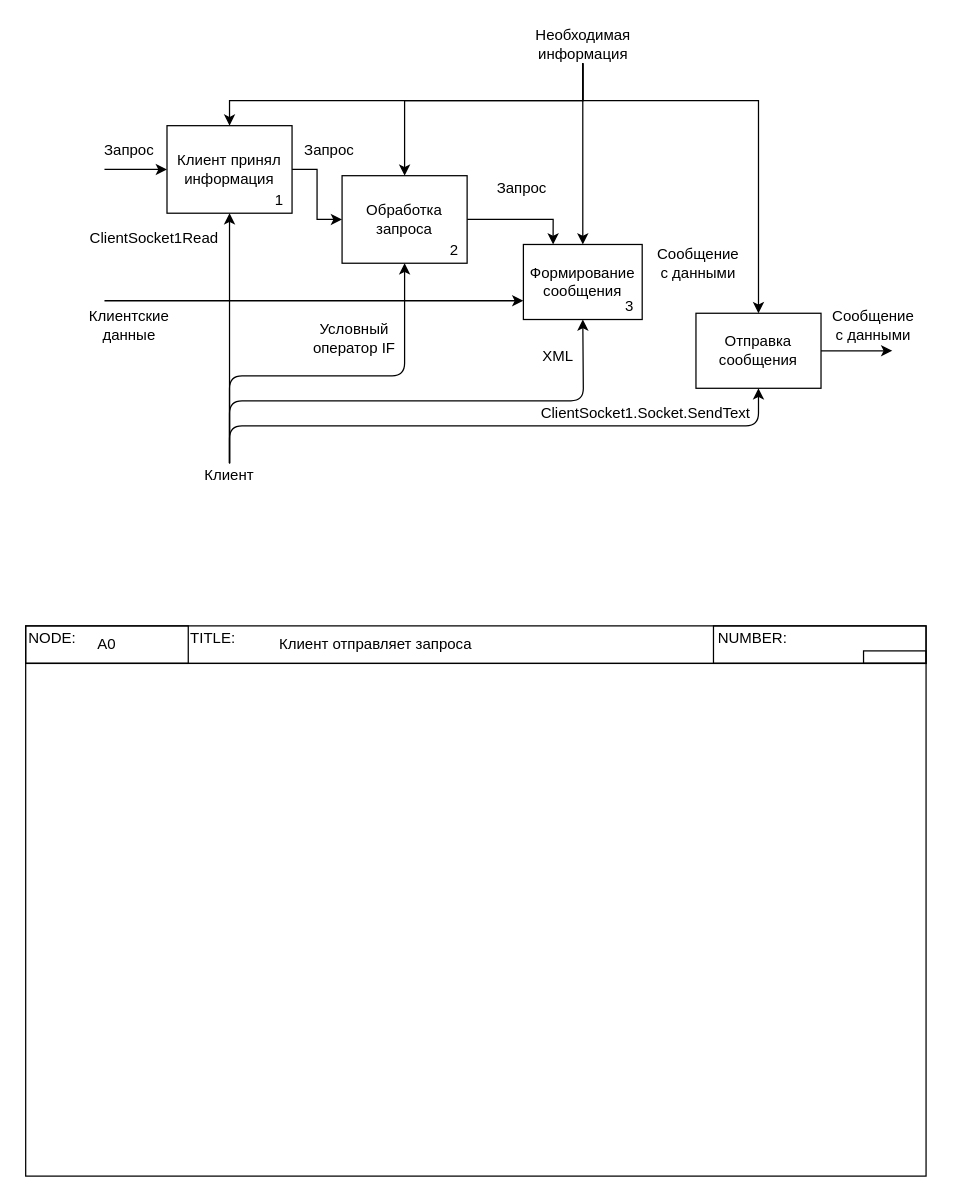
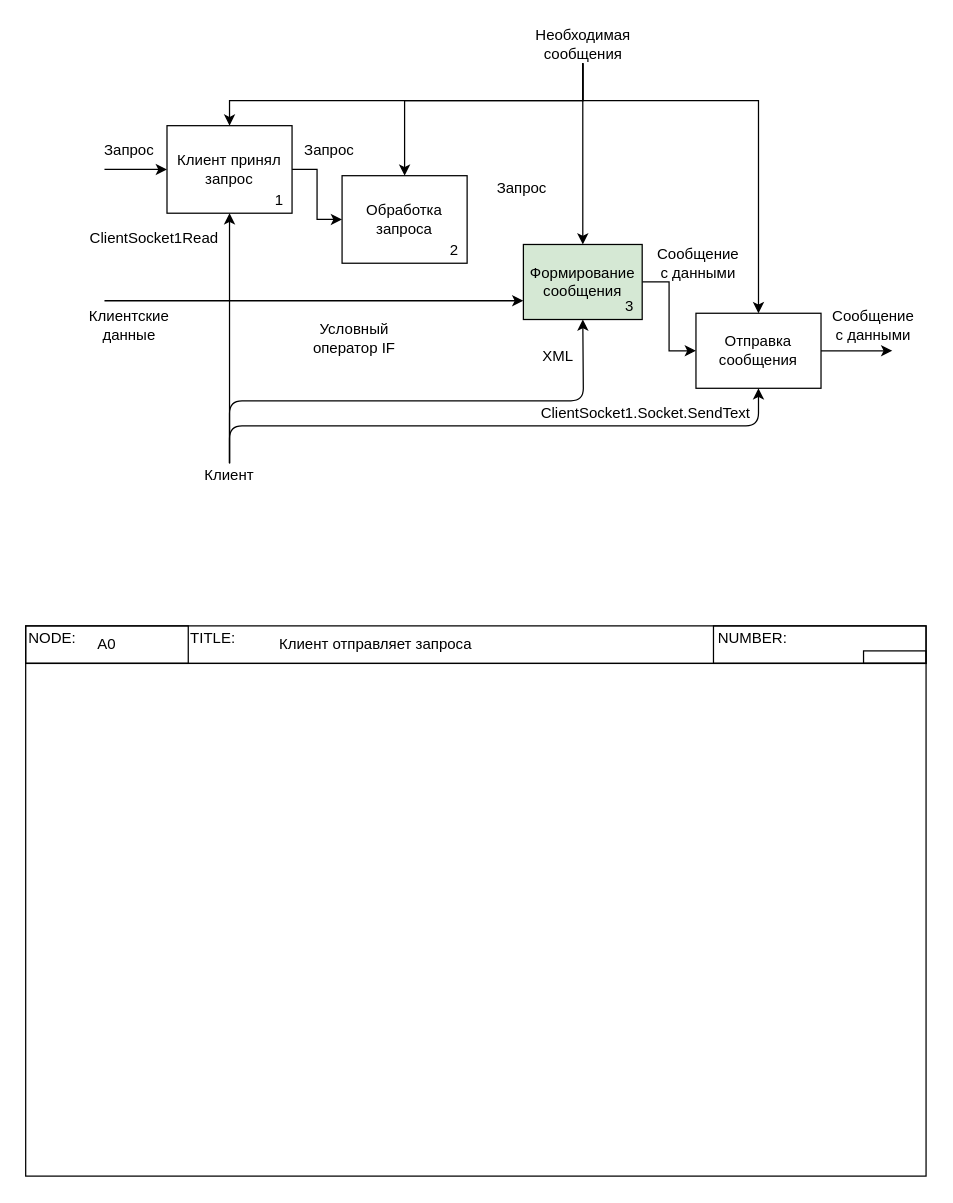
  <mxCell id="0" />
  <mxCell id="1" parent="0" />
  <mxCell id="2" style="edgeStyle=orthogonalEdgeStyle;rounded=0;orthogonalLoop=1;jettySize=auto;html=1;exitX=1;exitY=0.5;exitDx=0;exitDy=0;entryX=0;entryY=0.5;entryDx=0;entryDy=0;" parent="1" source="3" target="11" edge="1"><mxGeometry relative="1" as="geometry" /></mxCell>
- <mxCell id="3" value="Клиент принял информация" style="rounded=0;whiteSpace=wrap;html=1;" parent="1" vertex="1"><mxGeometry x="133" y="100" width="100" height="70" as="geometry" /></mxCell>
+ <mxCell id="3" value="Клиент принял запрос" style="rounded=0;whiteSpace=wrap;html=1;" parent="1" vertex="1"><mxGeometry x="133" y="100" width="100" height="70" as="geometry" /></mxCell>
  <mxCell id="4" value="1" style="text;html=1;strokeColor=none;fillColor=none;align=center;verticalAlign=middle;whiteSpace=wrap;rounded=0;" parent="1" vertex="1"><mxGeometry x="213" y="150" width="20" height="20" as="geometry" /></mxCell>
- <mxCell id="6" value="Формирование сообщения" style="rounded=0;whiteSpace=wrap;html=1;" parent="1" vertex="1"><mxGeometry x="418" y="195" width="95" height="60" as="geometry" /></mxCell>
+ <mxCell id="5" style="edgeStyle=orthogonalEdgeStyle;rounded=0;orthogonalLoop=1;jettySize=auto;html=1;exitX=1;exitY=0.5;exitDx=0;exitDy=0;entryX=0;entryY=0.5;entryDx=0;entryDy=0;" parent="1" source="6" target="9" edge="1"><mxGeometry relative="1" as="geometry" /></mxCell>
+ <mxCell id="6" value="Формирование сообщения" style="rounded=0;whiteSpace=wrap;html=1;fillColor=#d5e8d4;" parent="1" vertex="1"><mxGeometry x="418" y="195" width="95" height="60" as="geometry" /></mxCell>
  <mxCell id="7" value="3" style="text;html=1;strokeColor=none;fillColor=none;align=center;verticalAlign=middle;whiteSpace=wrap;rounded=0;" parent="1" vertex="1"><mxGeometry x="493" y="235" width="20" height="20" as="geometry" /></mxCell>
  <mxCell id="8" style="edgeStyle=orthogonalEdgeStyle;rounded=0;orthogonalLoop=1;jettySize=auto;html=1;exitX=1;exitY=0.5;exitDx=0;exitDy=0;" parent="1" source="9" edge="1"><mxGeometry relative="1" as="geometry"><mxPoint x="713" y="280" as="targetPoint" /></mxGeometry></mxCell>
  <mxCell id="9" value="Отправка сообщения" style="rounded=0;whiteSpace=wrap;html=1;" parent="1" vertex="1"><mxGeometry x="556" y="250" width="100" height="60" as="geometry" /></mxCell>
- <mxCell id="10" style="edgeStyle=orthogonalEdgeStyle;rounded=0;orthogonalLoop=1;jettySize=auto;html=1;exitX=1;exitY=0.5;exitDx=0;exitDy=0;entryX=0.25;entryY=0;entryDx=0;entryDy=0;" parent="1" source="11" target="6" edge="1"><mxGeometry relative="1" as="geometry" /></mxCell>
  <mxCell id="11" value="Обработка запроса" style="rounded=0;whiteSpace=wrap;html=1;" parent="1" vertex="1"><mxGeometry x="273" y="140" width="100" height="70" as="geometry" /></mxCell>
  <mxCell id="12" value="Сообщение с данными" style="text;html=1;strokeColor=none;fillColor=none;align=center;verticalAlign=middle;whiteSpace=wrap;rounded=0;" parent="1" vertex="1"><mxGeometry x="523" y="195" width="70" height="30" as="geometry" /></mxCell>
  <mxCell id="13" value="Клиентские данные" style="text;html=1;strokeColor=none;fillColor=none;align=center;verticalAlign=middle;whiteSpace=wrap;rounded=0;" parent="1" vertex="1"><mxGeometry x="68" y="245" width="70" height="30" as="geometry" /></mxCell>
  <mxCell id="14" value="" style="endArrow=classic;html=1;entryX=0;entryY=0.75;entryDx=0;entryDy=0;" parent="1" target="6" edge="1"><mxGeometry width="50" height="50" relative="1" as="geometry"><mxPoint x="83" y="240" as="sourcePoint" /><mxPoint x="103" y="150" as="targetPoint" /></mxGeometry></mxCell>
  <mxCell id="15" value="2" style="text;html=1;strokeColor=none;fillColor=none;align=center;verticalAlign=middle;whiteSpace=wrap;rounded=0;" parent="1" vertex="1"><mxGeometry x="353" y="190" width="20" height="20" as="geometry" /></mxCell>
  <mxCell id="16" value="Клиент" style="text;html=1;strokeColor=none;fillColor=none;align=center;verticalAlign=middle;whiteSpace=wrap;rounded=0;" parent="1" vertex="1"><mxGeometry x="163" y="370" width="40" height="20" as="geometry" /></mxCell>
  <mxCell id="17" value="" style="rounded=0;whiteSpace=wrap;html=1;fillColor=none;" parent="1" vertex="1"><mxGeometry x="20" y="530" width="720" height="410" as="geometry" /></mxCell>
  <mxCell id="18" value="" style="rounded=0;whiteSpace=wrap;html=1;fillColor=none;" parent="1" vertex="1"><mxGeometry x="20" y="500" width="720" height="30" as="geometry" /></mxCell>
  <mxCell id="19" value="" style="rounded=0;whiteSpace=wrap;html=1;fillColor=none;" parent="1" vertex="1"><mxGeometry x="570" y="500" width="170" height="30" as="geometry" /></mxCell>
  <mxCell id="20" value="" style="rounded=0;whiteSpace=wrap;html=1;fillColor=none;" parent="1" vertex="1"><mxGeometry x="20" y="500" width="130" height="30" as="geometry" /></mxCell>
  <mxCell id="21" value="NODE:" style="text;html=1;strokeColor=none;fillColor=none;align=center;verticalAlign=middle;whiteSpace=wrap;rounded=0;" parent="1" vertex="1"><mxGeometry x="20" y="500" width="43" height="20" as="geometry" /></mxCell>
  <mxCell id="22" value="A0" style="text;html=1;strokeColor=none;fillColor=none;align=center;verticalAlign=middle;whiteSpace=wrap;rounded=0;" parent="1" vertex="1"><mxGeometry x="65" y="505" width="40" height="20" as="geometry" /></mxCell>
  <mxCell id="23" value="TITLE:" style="text;html=1;strokeColor=none;fillColor=none;align=center;verticalAlign=middle;whiteSpace=wrap;rounded=0;" parent="1" vertex="1"><mxGeometry x="150" y="500" width="40" height="20" as="geometry" /></mxCell>
  <mxCell id="24" value="NUMBER:" style="text;html=1;strokeColor=none;fillColor=none;align=center;verticalAlign=middle;whiteSpace=wrap;rounded=0;" parent="1" vertex="1"><mxGeometry x="570" y="500" width="63" height="20" as="geometry" /></mxCell>
  <mxCell id="25" value="" style="rounded=0;whiteSpace=wrap;html=1;fillColor=none;" parent="1" vertex="1"><mxGeometry x="690" y="520" width="50" height="10" as="geometry" /></mxCell>
  <mxCell id="26" value="Клиент отправляет запроса" style="text;html=1;strokeColor=none;fillColor=none;align=center;verticalAlign=middle;whiteSpace=wrap;rounded=0;shadow=0;" parent="1" vertex="1"><mxGeometry x="190" y="505" width="220" height="20" as="geometry" /></mxCell>
  <mxCell id="27" value="" style="endArrow=classic;html=1;entryX=0;entryY=0.5;entryDx=0;entryDy=0;" parent="1" target="3" edge="1"><mxGeometry width="50" height="50" relative="1" as="geometry"><mxPoint x="83" y="135" as="sourcePoint" /><mxPoint x="523" y="250" as="targetPoint" /></mxGeometry></mxCell>
  <mxCell id="28" value="Запрос" style="text;html=1;strokeColor=none;fillColor=none;align=center;verticalAlign=middle;whiteSpace=wrap;rounded=0;" parent="1" vertex="1"><mxGeometry x="83" y="110" width="40" height="20" as="geometry" /></mxCell>
  <mxCell id="29" value="Запрос" style="text;html=1;strokeColor=none;fillColor=none;align=center;verticalAlign=middle;whiteSpace=wrap;rounded=0;" parent="1" vertex="1"><mxGeometry x="387" y="130" width="60" height="40" as="geometry" /></mxCell>
- <mxCell id="30" value="Необходимая информация" style="text;html=1;strokeColor=none;fillColor=none;align=center;verticalAlign=middle;whiteSpace=wrap;rounded=0;" parent="1" vertex="1"><mxGeometry x="425.5" y="20" width="80" height="30" as="geometry" /></mxCell>
+ <mxCell id="30" value="Необходимая сообщения" style="text;html=1;strokeColor=none;fillColor=none;align=center;verticalAlign=middle;whiteSpace=wrap;rounded=0;" parent="1" vertex="1"><mxGeometry x="425.5" y="20" width="80" height="30" as="geometry" /></mxCell>
  <mxCell id="31" style="edgeStyle=orthogonalEdgeStyle;rounded=0;orthogonalLoop=1;jettySize=auto;html=1;exitX=0.5;exitY=1;exitDx=0;exitDy=0;entryX=0.5;entryY=0;entryDx=0;entryDy=0;" parent="1" target="11" edge="1"><mxGeometry relative="1" as="geometry"><mxPoint x="465.5" y="50" as="sourcePoint" /><Array as="points"><mxPoint x="465" y="80" /><mxPoint x="323" y="80" /></Array></mxGeometry></mxCell>
  <mxCell id="32" style="edgeStyle=orthogonalEdgeStyle;rounded=0;orthogonalLoop=1;jettySize=auto;html=1;exitX=0.5;exitY=1;exitDx=0;exitDy=0;entryX=0.5;entryY=0;entryDx=0;entryDy=0;" parent="1" target="3" edge="1"><mxGeometry relative="1" as="geometry"><mxPoint x="465.5" y="50" as="sourcePoint" /><Array as="points"><mxPoint x="465" y="80" /><mxPoint x="183" y="80" /></Array></mxGeometry></mxCell>
  <mxCell id="33" style="edgeStyle=orthogonalEdgeStyle;rounded=0;orthogonalLoop=1;jettySize=auto;html=1;exitX=0.5;exitY=1;exitDx=0;exitDy=0;" parent="1" target="9" edge="1"><mxGeometry relative="1" as="geometry"><mxPoint x="465.5" y="50" as="sourcePoint" /><Array as="points"><mxPoint x="465" y="80" /><mxPoint x="606" y="80" /></Array></mxGeometry></mxCell>
  <mxCell id="34" style="edgeStyle=orthogonalEdgeStyle;rounded=0;orthogonalLoop=1;jettySize=auto;html=1;exitX=0.5;exitY=1;exitDx=0;exitDy=0;entryX=0.5;entryY=0;entryDx=0;entryDy=0;" parent="1" target="6" edge="1"><mxGeometry relative="1" as="geometry"><mxPoint x="465.5" y="50" as="sourcePoint" /><Array as="points"><mxPoint x="465" y="60" /><mxPoint x="465" y="60" /></Array></mxGeometry></mxCell>
  <mxCell id="35" value="Запрос" style="text;html=1;strokeColor=none;fillColor=none;align=center;verticalAlign=middle;whiteSpace=wrap;rounded=0;" parent="1" vertex="1"><mxGeometry x="243" y="110" width="40" height="20" as="geometry" /></mxCell>
  <mxCell id="36" value="&lt;span style=&quot;text-align: left&quot;&gt;ClientSocket1Read&lt;/span&gt;" style="text;html=1;strokeColor=none;fillColor=none;align=center;verticalAlign=middle;whiteSpace=wrap;rounded=0;" parent="1" vertex="1"><mxGeometry x="68" y="180" width="110" height="20" as="geometry" /></mxCell>
  <mxCell id="37" value="" style="endArrow=classic;html=1;entryX=0.5;entryY=1;entryDx=0;entryDy=0;" parent="1" target="9" edge="1"><mxGeometry width="50" height="50" relative="1" as="geometry"><mxPoint x="183" y="370" as="sourcePoint" /><mxPoint x="363" y="200" as="targetPoint" /><Array as="points"><mxPoint x="183" y="340" /><mxPoint x="606" y="340" /></Array></mxGeometry></mxCell>
  <mxCell id="38" value="ClientSocket1.Socket.SendText" style="text;html=1;strokeColor=none;fillColor=none;align=center;verticalAlign=middle;whiteSpace=wrap;rounded=0;" parent="1" vertex="1"><mxGeometry x="425.5" y="320" width="180" height="20" as="geometry" /></mxCell>
  <mxCell id="39" value="XML" style="text;html=1;strokeColor=none;fillColor=none;align=center;verticalAlign=middle;whiteSpace=wrap;rounded=0;" parent="1" vertex="1"><mxGeometry x="425.5" y="275" width="40" height="20" as="geometry" /></mxCell>
  <mxCell id="40" value="" style="endArrow=classic;html=1;entryX=0.5;entryY=1;entryDx=0;entryDy=0;" parent="1" target="6" edge="1"><mxGeometry width="50" height="50" relative="1" as="geometry"><mxPoint x="183" y="370" as="sourcePoint" /><mxPoint x="353" y="200" as="targetPoint" /><Array as="points"><mxPoint x="183" y="320" /><mxPoint x="466" y="320" /></Array></mxGeometry></mxCell>
  <mxCell id="41" value="" style="endArrow=classic;html=1;entryX=0.5;entryY=1;entryDx=0;entryDy=0;" parent="1" target="3" edge="1"><mxGeometry width="50" height="50" relative="1" as="geometry"><mxPoint x="183" y="370" as="sourcePoint" /><mxPoint x="353" y="200" as="targetPoint" /></mxGeometry></mxCell>
- <mxCell id="42" value="" style="endArrow=classic;html=1;exitX=0.5;exitY=0;exitDx=0;exitDy=0;entryX=0.5;entryY=1;entryDx=0;entryDy=0;" parent="1" source="16" target="11" edge="1"><mxGeometry width="50" height="50" relative="1" as="geometry"><mxPoint x="303" y="250" as="sourcePoint" /><mxPoint x="353" y="200" as="targetPoint" /><Array as="points"><mxPoint x="183" y="300" /><mxPoint x="323" y="300" /></Array></mxGeometry></mxCell>
  <mxCell id="43" value="Условный оператор IF" style="text;html=1;strokeColor=none;fillColor=none;align=center;verticalAlign=middle;whiteSpace=wrap;rounded=0;" parent="1" vertex="1"><mxGeometry x="233" y="255" width="100" height="30" as="geometry" /></mxCell>
  <mxCell id="44" value="Сообщение с данными" style="text;html=1;strokeColor=none;fillColor=none;align=center;verticalAlign=middle;whiteSpace=wrap;rounded=0;" vertex="1" parent="1"><mxGeometry x="663" y="245" width="70" height="30" as="geometry" /></mxCell>
